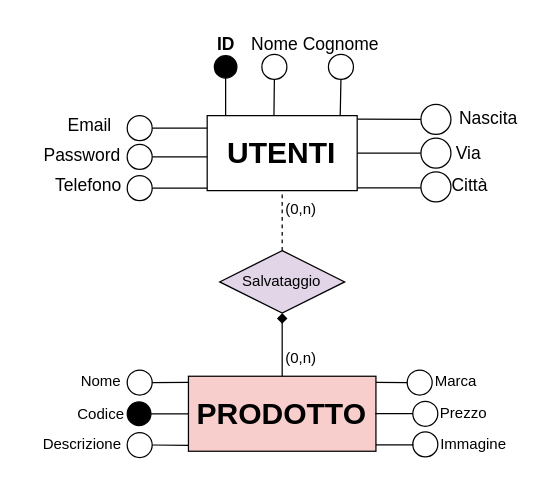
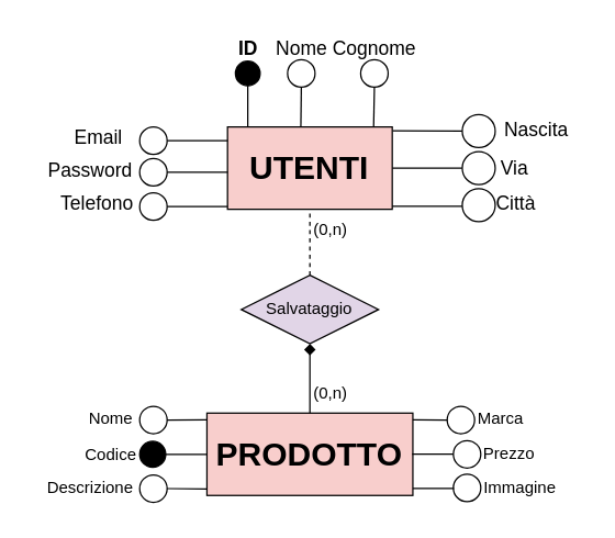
  <mxCell id="0" />
  <mxCell id="1" parent="0" />
- <mxCell id="2" value="&lt;b&gt;&lt;font style=&quot;font-size: 24px;&quot;&gt;UTENTI&lt;/font&gt;&lt;/b&gt;" style="rounded=0;whiteSpace=wrap;html=1;" parent="1" vertex="1"><mxGeometry x="165.25" y="92" width="120" height="60" as="geometry" /></mxCell>
+ <mxCell id="2" value="&lt;b&gt;&lt;font style=&quot;font-size: 24px;&quot;&gt;UTENTI&lt;/font&gt;&lt;/b&gt;" style="rounded=0;whiteSpace=wrap;html=1;fillColor=#f8cecc;" parent="1" vertex="1"><mxGeometry x="165.25" y="92" width="120" height="60" as="geometry" /></mxCell>
  <mxCell id="3" value="" style="endArrow=none;html=1;rounded=0;entryX=0.5;entryY=1;entryDx=0;entryDy=0;exitX=0.123;exitY=0;exitDx=0;exitDy=0;exitPerimeter=0;" parent="1" source="2" target="4" edge="1"><mxGeometry width="50" height="50" relative="1" as="geometry"><mxPoint x="172.25" y="82" as="sourcePoint" /><mxPoint x="261.25" y="62" as="targetPoint" /></mxGeometry></mxCell>
  <mxCell id="4" value="" style="ellipse;whiteSpace=wrap;html=1;aspect=fixed;fillColor=#000000;" parent="1" vertex="1"><mxGeometry x="171" y="44" width="18" height="18" as="geometry" /></mxCell>
  <mxCell id="5" value="&lt;b&gt;&lt;font style=&quot;font-size: 14px;&quot;&gt;ID&lt;/font&gt;&lt;/b&gt;" style="text;html=1;align=center;verticalAlign=middle;resizable=0;points=[];autosize=1;strokeColor=none;fillColor=none;" parent="1" vertex="1"><mxGeometry x="160" y="20" width="40" height="30" as="geometry" /></mxCell>
  <mxCell id="6" value="&lt;font style=&quot;font-size: 14px;&quot;&gt;Nome&lt;/font&gt;" style="text;html=1;align=center;verticalAlign=middle;resizable=0;points=[];autosize=1;strokeColor=none;fillColor=none;" parent="1" vertex="1"><mxGeometry x="189" y="20" width="60" height="30" as="geometry" /></mxCell>
  <mxCell id="7" value="&lt;font style=&quot;font-size: 14px;&quot;&gt;Cognome&lt;/font&gt;" style="text;html=1;align=center;verticalAlign=middle;resizable=0;points=[];autosize=1;strokeColor=none;fillColor=none;" parent="1" vertex="1"><mxGeometry x="232.25" y="20" width="80" height="30" as="geometry" /></mxCell>
  <mxCell id="8" value="&lt;font style=&quot;font-size: 14px;&quot;&gt;Telefono&lt;/font&gt;" style="text;html=1;align=center;verticalAlign=middle;resizable=0;points=[];autosize=1;strokeColor=none;fillColor=none;" parent="1" vertex="1"><mxGeometry x="30.25" y="133" width="80" height="30" as="geometry" /></mxCell>
  <mxCell id="9" value="&lt;font style=&quot;font-size: 14px;&quot;&gt;Città&lt;/font&gt;" style="text;html=1;align=center;verticalAlign=middle;resizable=0;points=[];autosize=1;strokeColor=none;fillColor=none;" parent="1" vertex="1"><mxGeometry x="349.75" y="133" width="50" height="30" as="geometry" /></mxCell>
  <mxCell id="10" value="&lt;font style=&quot;font-size: 14px;&quot;&gt;Via&lt;/font&gt;" style="text;html=1;align=center;verticalAlign=middle;resizable=0;points=[];autosize=1;strokeColor=none;fillColor=none;" parent="1" vertex="1"><mxGeometry x="354.25" y="107" width="40" height="30" as="geometry" /></mxCell>
  <mxCell id="11" value="&lt;font style=&quot;font-size: 14px;&quot;&gt;Nascita&lt;/font&gt;" style="text;html=1;align=center;verticalAlign=middle;resizable=0;points=[];autosize=1;strokeColor=none;fillColor=none;" parent="1" vertex="1"><mxGeometry x="355.25" y="79" width="70" height="30" as="geometry" /></mxCell>
  <mxCell id="12" value="" style="endArrow=none;html=1;rounded=0;entryX=0;entryY=0.5;entryDx=0;entryDy=0;exitX=1.002;exitY=0.048;exitDx=0;exitDy=0;exitPerimeter=0;" parent="1" source="2" target="13" edge="1"><mxGeometry width="50" height="50" relative="1" as="geometry"><mxPoint x="301.25" y="82" as="sourcePoint" /><mxPoint x="271.25" y="72" as="targetPoint" /></mxGeometry></mxCell>
  <mxCell id="13" value="" style="ellipse;whiteSpace=wrap;html=1;aspect=fixed;" parent="1" vertex="1"><mxGeometry x="336.25" y="83" width="24" height="24" as="geometry" /></mxCell>
  <mxCell id="14" value="" style="endArrow=none;html=1;rounded=0;exitX=0.887;exitY=-0.005;exitDx=0;exitDy=0;entryX=0.5;entryY=1;entryDx=0;entryDy=0;exitPerimeter=0;" parent="1" source="2" target="15" edge="1"><mxGeometry width="50" height="50" relative="1" as="geometry"><mxPoint x="265.25" y="132" as="sourcePoint" /><mxPoint x="301.25" y="102" as="targetPoint" /></mxGeometry></mxCell>
  <mxCell id="15" value="" style="ellipse;whiteSpace=wrap;html=1;aspect=fixed;" parent="1" vertex="1"><mxGeometry x="262.25" y="43" width="20" height="20" as="geometry" /></mxCell>
  <mxCell id="16" value="" style="endArrow=none;html=1;rounded=0;entryX=0.5;entryY=1;entryDx=0;entryDy=0;exitX=0.445;exitY=0.003;exitDx=0;exitDy=0;exitPerimeter=0;" parent="1" edge="1" target="17" source="2"><mxGeometry width="50" height="50" relative="1" as="geometry"><mxPoint x="232.25" y="82" as="sourcePoint" /><mxPoint x="209" y="62.34" as="targetPoint" /></mxGeometry></mxCell>
  <mxCell id="17" value="" style="ellipse;whiteSpace=wrap;html=1;aspect=fixed;" parent="1" vertex="1"><mxGeometry x="209" y="43" width="20" height="20" as="geometry" /></mxCell>
  <mxCell id="18" value="" style="endArrow=none;html=1;rounded=0;exitX=-0.001;exitY=0.583;exitDx=0;exitDy=0;entryX=1;entryY=0.5;entryDx=0;entryDy=0;exitPerimeter=0;" parent="1" target="19" edge="1"><mxGeometry width="50" height="50" relative="1" as="geometry"><mxPoint x="165.25" y="150" as="sourcePoint" /><mxPoint x="301.25" y="125" as="targetPoint" /></mxGeometry></mxCell>
  <mxCell id="19" value="" style="ellipse;whiteSpace=wrap;html=1;aspect=fixed;" parent="1" vertex="1"><mxGeometry x="101.25" y="140" width="20" height="20" as="geometry" /></mxCell>
  <mxCell id="20" value="" style="endArrow=none;html=1;rounded=0;exitX=1;exitY=0.5;exitDx=0;exitDy=0;entryX=0;entryY=0.5;entryDx=0;entryDy=0;" parent="1" source="2" target="21" edge="1"><mxGeometry width="50" height="50" relative="1" as="geometry"><mxPoint x="295.25" y="107" as="sourcePoint" /><mxPoint x="281.25" y="82" as="targetPoint" /></mxGeometry></mxCell>
  <mxCell id="21" value="" style="ellipse;whiteSpace=wrap;html=1;aspect=fixed;" parent="1" vertex="1"><mxGeometry x="336.25" y="110" width="24" height="24" as="geometry" /></mxCell>
  <mxCell id="22" value="" style="endArrow=none;html=1;rounded=0;exitX=1.002;exitY=0.077;exitDx=0;exitDy=0;entryX=0;entryY=0.5;entryDx=0;entryDy=0;exitPerimeter=0;" parent="1" edge="1"><mxGeometry width="50" height="50" relative="1" as="geometry"><mxPoint x="285.25" y="149.83" as="sourcePoint" /><mxPoint x="336.25" y="149.83" as="targetPoint" /></mxGeometry></mxCell>
  <mxCell id="23" value="" style="ellipse;whiteSpace=wrap;html=1;aspect=fixed;" parent="1" vertex="1"><mxGeometry x="336.25" y="137" width="24" height="24" as="geometry" /></mxCell>
  <mxCell id="24" value="&lt;font style=&quot;font-size: 24px;&quot;&gt;&lt;b&gt;PRODOTTO&lt;/b&gt;&lt;/font&gt;" style="rounded=0;whiteSpace=wrap;html=1;fillColor=#f8cecc;" vertex="1" parent="1"><mxGeometry x="150.25" y="300.5" width="150" height="60" as="geometry" /></mxCell>
  <mxCell id="25" value="" style="ellipse;whiteSpace=wrap;html=1;aspect=fixed;" vertex="1" parent="1"><mxGeometry x="101.25" y="295.5" width="20" height="20" as="geometry" /></mxCell>
  <mxCell id="26" value="Nome" style="text;html=1;align=center;verticalAlign=middle;resizable=0;points=[];autosize=1;strokeColor=none;fillColor=none;" vertex="1" parent="1"><mxGeometry x="50.25" y="290" width="60" height="30" as="geometry" /></mxCell>
  <mxCell id="27" value="Codice" style="text;html=1;align=center;verticalAlign=middle;resizable=0;points=[];autosize=1;strokeColor=none;fillColor=none;" vertex="1" parent="1"><mxGeometry x="50.25" y="315.5" width="60" height="30" as="geometry" /></mxCell>
  <mxCell id="28" value="Marca" style="text;html=1;align=center;verticalAlign=middle;resizable=0;points=[];autosize=1;strokeColor=none;fillColor=none;" vertex="1" parent="1"><mxGeometry x="334.25" y="290" width="60" height="30" as="geometry" /></mxCell>
  <mxCell id="29" value="Descrizione" style="text;html=1;align=center;verticalAlign=middle;resizable=0;points=[];autosize=1;strokeColor=none;fillColor=none;" vertex="1" parent="1"><mxGeometry x="20.25" y="340" width="90" height="30" as="geometry" /></mxCell>
  <mxCell id="30" value="Immagine" style="text;html=1;align=center;verticalAlign=middle;resizable=0;points=[];autosize=1;strokeColor=none;fillColor=none;" vertex="1" parent="1"><mxGeometry x="338" y="340" width="80" height="30" as="geometry" /></mxCell>
  <mxCell id="31" value="Prezzo" style="text;html=1;align=center;verticalAlign=middle;resizable=0;points=[];autosize=1;strokeColor=none;fillColor=none;" vertex="1" parent="1"><mxGeometry x="339.75" y="315" width="60" height="30" as="geometry" /></mxCell>
  <mxCell id="32" value="&lt;font style=&quot;font-size: 14px;&quot;&gt;Email&lt;/font&gt;" style="text;html=1;align=center;verticalAlign=middle;resizable=0;points=[];autosize=1;strokeColor=none;fillColor=none;" vertex="1" parent="1"><mxGeometry x="41.25" y="85" width="60" height="30" as="geometry" /></mxCell>
  <mxCell id="33" value="" style="endArrow=none;html=1;rounded=0;exitX=-0.001;exitY=0.583;exitDx=0;exitDy=0;entryX=1;entryY=0.5;entryDx=0;entryDy=0;exitPerimeter=0;" edge="1" parent="1" target="34"><mxGeometry width="50" height="50" relative="1" as="geometry"><mxPoint x="165.25" y="102" as="sourcePoint" /><mxPoint x="301.25" y="77" as="targetPoint" /></mxGeometry></mxCell>
  <mxCell id="34" value="" style="ellipse;whiteSpace=wrap;html=1;aspect=fixed;" vertex="1" parent="1"><mxGeometry x="101.25" y="92" width="20" height="20" as="geometry" /></mxCell>
  <mxCell id="35" value="&lt;font style=&quot;font-size: 14px;&quot;&gt;Password&lt;/font&gt;" style="text;html=1;align=center;verticalAlign=middle;resizable=0;points=[];autosize=1;strokeColor=none;fillColor=none;" vertex="1" parent="1"><mxGeometry x="25.25" y="109" width="80" height="30" as="geometry" /></mxCell>
  <mxCell id="36" value="" style="endArrow=none;html=1;rounded=0;exitX=-0.001;exitY=0.583;exitDx=0;exitDy=0;entryX=1;entryY=0.5;entryDx=0;entryDy=0;exitPerimeter=0;" edge="1" parent="1" target="37"><mxGeometry width="50" height="50" relative="1" as="geometry"><mxPoint x="165.25" y="125" as="sourcePoint" /><mxPoint x="301.25" y="100" as="targetPoint" /></mxGeometry></mxCell>
  <mxCell id="37" value="" style="ellipse;whiteSpace=wrap;html=1;aspect=fixed;" vertex="1" parent="1"><mxGeometry x="101.25" y="115" width="20" height="20" as="geometry" /></mxCell>
  <mxCell id="38" value="" style="ellipse;whiteSpace=wrap;html=1;aspect=fixed;" vertex="1" parent="1"><mxGeometry x="329.75" y="320.5" width="20" height="20" as="geometry" /></mxCell>
  <mxCell id="39" value="" style="ellipse;whiteSpace=wrap;html=1;aspect=fixed;" vertex="1" parent="1"><mxGeometry x="325.25" y="295.5" width="20" height="20" as="geometry" /></mxCell>
  <mxCell id="40" value="" style="ellipse;whiteSpace=wrap;html=1;aspect=fixed;" vertex="1" parent="1"><mxGeometry x="101.25" y="345.5" width="20" height="20" as="geometry" /></mxCell>
  <mxCell id="41" value="" style="ellipse;whiteSpace=wrap;html=1;aspect=fixed;fillColor=#000000;" vertex="1" parent="1"><mxGeometry x="101.25" y="321" width="19" height="19" as="geometry" /></mxCell>
  <mxCell id="42" value="" style="endArrow=none;html=1;rounded=0;entryX=0;entryY=0.5;entryDx=0;entryDy=0;exitX=1;exitY=0.5;exitDx=0;exitDy=0;" edge="1" parent="1" source="41" target="24"><mxGeometry width="50" height="50" relative="1" as="geometry"><mxPoint x="121.25" y="325.5" as="sourcePoint" /><mxPoint x="171.25" y="275.5" as="targetPoint" /></mxGeometry></mxCell>
  <mxCell id="43" value="" style="endArrow=none;html=1;rounded=0;exitX=1;exitY=0.5;exitDx=0;exitDy=0;entryX=0;entryY=0.082;entryDx=0;entryDy=0;entryPerimeter=0;" edge="1" parent="1" source="25" target="24"><mxGeometry width="50" height="50" relative="1" as="geometry"><mxPoint x="131.25" y="285.5" as="sourcePoint" /><mxPoint x="141.25" y="295.5" as="targetPoint" /></mxGeometry></mxCell>
  <mxCell id="44" value="" style="endArrow=none;html=1;rounded=0;exitX=1;exitY=0.5;exitDx=0;exitDy=0;entryX=0.001;entryY=0.922;entryDx=0;entryDy=0;entryPerimeter=0;" edge="1" parent="1" source="40" target="24"><mxGeometry width="50" height="50" relative="1" as="geometry"><mxPoint x="121.25" y="403.5" as="sourcePoint" /><mxPoint x="141.25" y="355.5" as="targetPoint" /></mxGeometry></mxCell>
  <mxCell id="45" value="" style="ellipse;whiteSpace=wrap;html=1;aspect=fixed;" vertex="1" parent="1"><mxGeometry x="329.75" y="345" width="20" height="20" as="geometry" /></mxCell>
  <mxCell id="46" value="" style="endArrow=none;html=1;rounded=0;entryX=0;entryY=0.5;entryDx=0;entryDy=0;exitX=1;exitY=0.082;exitDx=0;exitDy=0;exitPerimeter=0;" edge="1" parent="1" source="24" target="39"><mxGeometry width="50" height="50" relative="1" as="geometry"><mxPoint x="301.25" y="285.5" as="sourcePoint" /><mxPoint x="321.25" y="285.5" as="targetPoint" /></mxGeometry></mxCell>
  <mxCell id="47" value="" style="endArrow=none;html=1;rounded=0;entryX=0;entryY=0.5;entryDx=0;entryDy=0;exitX=1;exitY=0.082;exitDx=0;exitDy=0;exitPerimeter=0;" edge="1" parent="1"><mxGeometry width="50" height="50" relative="1" as="geometry"><mxPoint x="299.75" y="330.33" as="sourcePoint" /><mxPoint x="329.75" y="330.33" as="targetPoint" /></mxGeometry></mxCell>
  <mxCell id="48" value="" style="endArrow=none;html=1;rounded=0;entryX=0;entryY=0.5;entryDx=0;entryDy=0;exitX=1;exitY=0.082;exitDx=0;exitDy=0;exitPerimeter=0;" edge="1" parent="1"><mxGeometry width="50" height="50" relative="1" as="geometry"><mxPoint x="300.25" y="355.33" as="sourcePoint" /><mxPoint x="330.25" y="355.33" as="targetPoint" /></mxGeometry></mxCell>
  <mxCell id="49" value="Salvataggio" style="rhombus;whiteSpace=wrap;html=1;rotation=0;fillColor=#e1d5e7;" vertex="1" parent="1"><mxGeometry x="175.25" y="200" width="100" height="50" as="geometry" /></mxCell>
  <mxCell id="50" value="" style="endArrow=diamond;html=1;rounded=0;entryX=0.5;entryY=1;entryDx=0;entryDy=0;exitX=0.5;exitY=0;exitDx=0;exitDy=0;" edge="1" parent="1" source="24" target="49"><mxGeometry width="50" height="50" relative="1" as="geometry"><mxPoint x="136" y="250" as="sourcePoint" /><mxPoint x="269.042" y="249.499" as="targetPoint" /></mxGeometry></mxCell>
  <mxCell id="51" value="" style="endArrow=none;html=1;rounded=0;entryX=0.5;entryY=1;entryDx=0;entryDy=0;exitX=0.5;exitY=0;exitDx=0;exitDy=0;dashed=1;" edge="1" parent="1" source="49" target="2"><mxGeometry width="50" height="50" relative="1" as="geometry"><mxPoint x="191" y="189" as="sourcePoint" /><mxPoint x="246.75" y="179" as="targetPoint" /></mxGeometry></mxCell>
  <mxCell id="52" value="(0,n)" style="text;html=1;align=center;verticalAlign=middle;resizable=0;points=[];autosize=1;strokeColor=none;fillColor=none;rotation=0;" vertex="1" parent="1"><mxGeometry x="215" y="152" width="50" height="30" as="geometry" /></mxCell>
  <mxCell id="53" value="(0,n)" style="text;html=1;align=center;verticalAlign=middle;resizable=0;points=[];autosize=1;strokeColor=none;fillColor=none;rotation=0;" vertex="1" parent="1"><mxGeometry x="215" y="270.5" width="50" height="30" as="geometry" /></mxCell>
